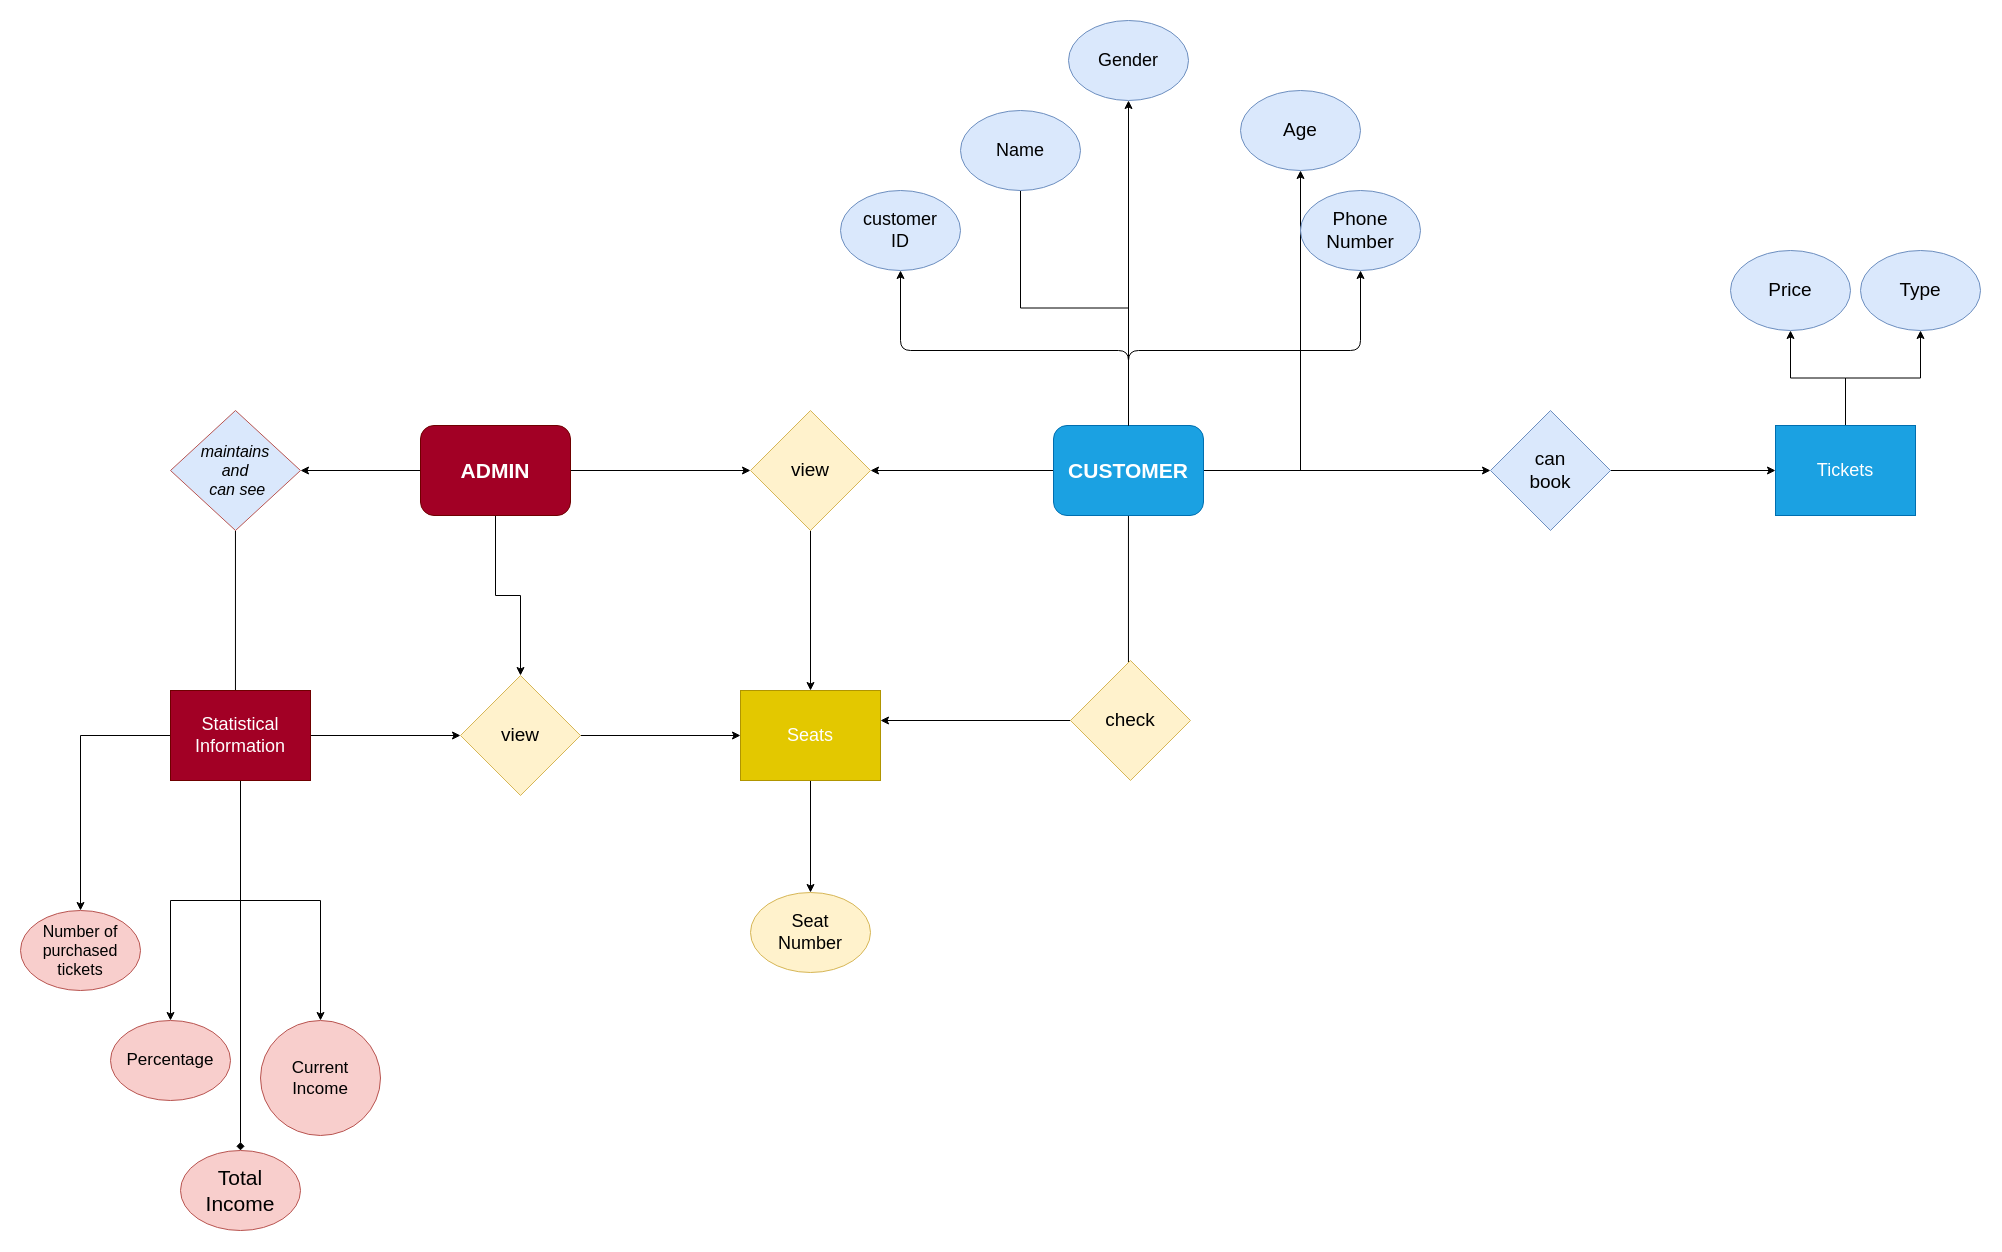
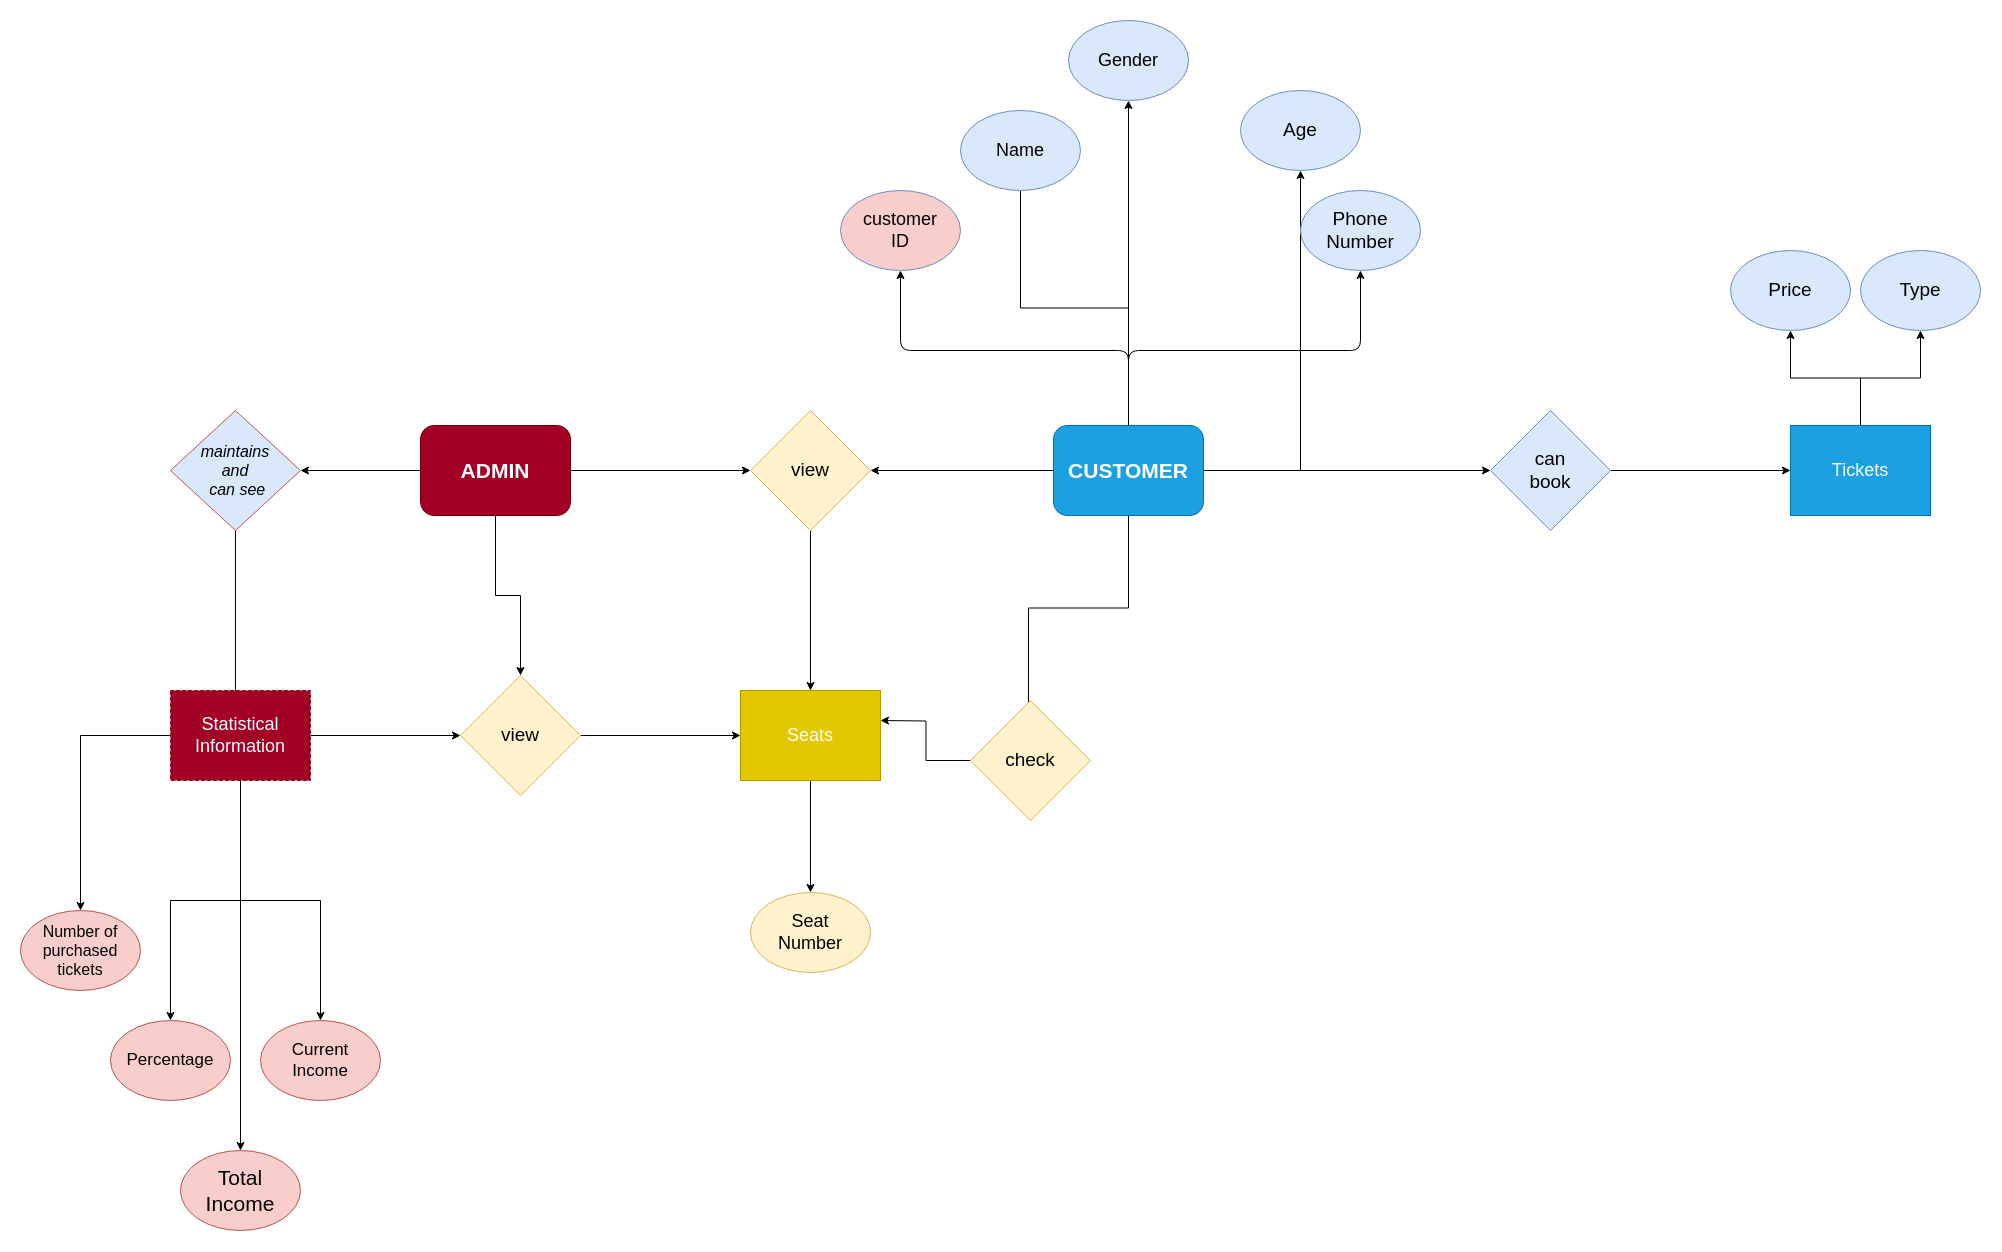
  <mxCell id="0" />
  <mxCell id="1" parent="0" />
  <mxCell id="2" style="edgeStyle=orthogonalEdgeStyle;rounded=0;orthogonalLoop=1;jettySize=auto;html=1;entryX=0;entryY=0.5;entryDx=0;entryDy=0;" edge="1" parent="1" source="5" target="19"><mxGeometry relative="1" as="geometry" /></mxCell>
  <mxCell id="3" style="edgeStyle=orthogonalEdgeStyle;rounded=0;orthogonalLoop=1;jettySize=auto;html=1;entryX=1;entryY=0.5;entryDx=0;entryDy=0;" edge="1" parent="1" source="5" target="7"><mxGeometry relative="1" as="geometry" /></mxCell>
  <mxCell id="4" style="edgeStyle=orthogonalEdgeStyle;rounded=0;orthogonalLoop=1;jettySize=auto;html=1;" edge="1" parent="1" source="5" target="35"><mxGeometry relative="1" as="geometry" /></mxCell>
  <mxCell id="5" value="&lt;font style=&quot;font-size: 21px&quot;&gt;&lt;b&gt;ADMIN&lt;/b&gt;&lt;/font&gt;" style="rounded=1;whiteSpace=wrap;html=1;fillColor=#a20025;strokeColor=#6F0000;fontColor=#ffffff;" vertex="1" parent="1"><mxGeometry x="420" y="425" width="150" height="90" as="geometry" /></mxCell>
  <mxCell id="6" style="edgeStyle=orthogonalEdgeStyle;rounded=0;orthogonalLoop=1;jettySize=auto;html=1;entryX=0.464;entryY=0.111;entryDx=0;entryDy=0;entryPerimeter=0;" edge="1" parent="1" source="7" target="13"><mxGeometry relative="1" as="geometry" /></mxCell>
  <mxCell id="7" value="&lt;i style=&quot;font-size: 16px&quot;&gt;maintains &lt;br&gt;and&lt;br&gt;&amp;nbsp;can see&lt;/i&gt;" style="rhombus;whiteSpace=wrap;html=1;fillColor=#dae8fc;strokeColor=#b85450;" vertex="1" parent="1"><mxGeometry x="170" y="410" width="130" height="120" as="geometry" /></mxCell>
  <mxCell id="8" style="edgeStyle=orthogonalEdgeStyle;rounded=0;orthogonalLoop=1;jettySize=auto;html=1;entryX=0.5;entryY=0;entryDx=0;entryDy=0;" edge="1" parent="1" source="13" target="14"><mxGeometry relative="1" as="geometry" /></mxCell>
  <mxCell id="9" style="edgeStyle=orthogonalEdgeStyle;rounded=0;orthogonalLoop=1;jettySize=auto;html=1;entryX=0.5;entryY=0;entryDx=0;entryDy=0;" edge="1" parent="1" source="13" target="15"><mxGeometry relative="1" as="geometry" /></mxCell>
  <mxCell id="10" style="edgeStyle=orthogonalEdgeStyle;rounded=0;orthogonalLoop=1;jettySize=auto;html=1;entryX=0.5;entryY=0;entryDx=0;entryDy=0;" edge="1" parent="1" source="13" target="16"><mxGeometry relative="1" as="geometry" /></mxCell>
- <mxCell id="11" style="edgeStyle=orthogonalEdgeStyle;rounded=0;orthogonalLoop=1;jettySize=auto;html=1;entryX=0.5;entryY=0;entryDx=0;entryDy=0;endArrow=diamond;" edge="1" parent="1" source="13" target="17"><mxGeometry relative="1" as="geometry" /></mxCell>
+ <mxCell id="11" style="edgeStyle=orthogonalEdgeStyle;rounded=0;orthogonalLoop=1;jettySize=auto;html=1;entryX=0.5;entryY=0;entryDx=0;entryDy=0;" edge="1" parent="1" source="13" target="17"><mxGeometry relative="1" as="geometry" /></mxCell>
  <mxCell id="12" style="edgeStyle=orthogonalEdgeStyle;rounded=0;orthogonalLoop=1;jettySize=auto;html=1;" edge="1" parent="1" source="13" target="35"><mxGeometry relative="1" as="geometry" /></mxCell>
- <mxCell id="13" value="&lt;font style=&quot;font-size: 18px&quot;&gt;Statistical&lt;br&gt;Information&lt;/font&gt;" style="rounded=0;whiteSpace=wrap;html=1;fillColor=#a20025;strokeColor=#6F0000;fontColor=#ffffff;" vertex="1" parent="1"><mxGeometry x="170" y="690" width="140" height="90" as="geometry" /></mxCell>
+ <mxCell id="13" value="&lt;font style=&quot;font-size: 18px&quot;&gt;Statistical&lt;br&gt;Information&lt;/font&gt;" style="rounded=0;whiteSpace=wrap;html=1;fillColor=#a20025;strokeColor=#6F0000;fontColor=#ffffff;dashed=1;" vertex="1" parent="1"><mxGeometry x="170" y="690" width="140" height="90" as="geometry" /></mxCell>
  <mxCell id="14" value="&lt;font style=&quot;font-size: 16px&quot;&gt;Number of purchased tickets&lt;/font&gt;" style="ellipse;whiteSpace=wrap;html=1;fillColor=#f8cecc;strokeColor=#b85450;" vertex="1" parent="1"><mxGeometry x="20" y="910" width="120" height="80" as="geometry" /></mxCell>
  <mxCell id="15" value="&lt;font style=&quot;font-size: 17px&quot;&gt;Percentage&lt;/font&gt;" style="ellipse;whiteSpace=wrap;html=1;fillColor=#f8cecc;strokeColor=#b85450;" vertex="1" parent="1"><mxGeometry x="110" y="1020" width="120" height="80" as="geometry" /></mxCell>
- <mxCell id="16" value="&lt;font style=&quot;font-size: 17px&quot;&gt;Current &lt;br&gt;Income&lt;/font&gt;" style="ellipse;whiteSpace=wrap;html=1;fillColor=#f8cecc;strokeColor=#b85450;" vertex="1" parent="1"><mxGeometry x="260" y="1020" width="120" height="115" as="geometry" /></mxCell>
+ <mxCell id="16" value="&lt;font style=&quot;font-size: 17px&quot;&gt;Current &lt;br&gt;Income&lt;/font&gt;" style="ellipse;whiteSpace=wrap;html=1;fillColor=#f8cecc;strokeColor=#b85450;" vertex="1" parent="1"><mxGeometry x="260" y="1020" width="120" height="80" as="geometry" /></mxCell>
  <mxCell id="17" value="&lt;font style=&quot;font-size: 21px&quot;&gt;Total Income&lt;/font&gt;" style="ellipse;whiteSpace=wrap;html=1;fillColor=#f8cecc;strokeColor=#b85450;" vertex="1" parent="1"><mxGeometry x="180" y="1150" width="120" height="80" as="geometry" /></mxCell>
  <mxCell id="18" style="edgeStyle=orthogonalEdgeStyle;rounded=0;orthogonalLoop=1;jettySize=auto;html=1;entryX=0.5;entryY=0;entryDx=0;entryDy=0;" edge="1" parent="1" source="19" target="37"><mxGeometry relative="1" as="geometry" /></mxCell>
  <mxCell id="19" value="&lt;font style=&quot;font-size: 19px&quot;&gt;view&lt;/font&gt;" style="rhombus;whiteSpace=wrap;html=1;fillColor=#fff2cc;strokeColor=#d6b656;" vertex="1" parent="1"><mxGeometry x="750" y="410" width="120" height="120" as="geometry" /></mxCell>
  <mxCell id="20" style="edgeStyle=orthogonalEdgeStyle;rounded=0;orthogonalLoop=1;jettySize=auto;html=1;entryX=1;entryY=0.5;entryDx=0;entryDy=0;" edge="1" parent="1" source="26" target="19"><mxGeometry relative="1" as="geometry" /></mxCell>
  <mxCell id="21" style="edgeStyle=orthogonalEdgeStyle;rounded=0;orthogonalLoop=1;jettySize=auto;html=1;entryX=0.483;entryY=0.167;entryDx=0;entryDy=0;entryPerimeter=0;" edge="1" parent="1" source="26" target="33"><mxGeometry relative="1" as="geometry" /></mxCell>
  <mxCell id="22" style="edgeStyle=orthogonalEdgeStyle;rounded=0;orthogonalLoop=1;jettySize=auto;html=1;entryX=0.5;entryY=1;entryDx=0;entryDy=0;" edge="1" parent="1" source="26" target="29"><mxGeometry relative="1" as="geometry" /></mxCell>
  <mxCell id="23" style="edgeStyle=orthogonalEdgeStyle;rounded=0;orthogonalLoop=1;jettySize=auto;html=1;entryX=0.5;entryY=1;entryDx=0;entryDy=0;" edge="1" parent="1" source="26" target="30"><mxGeometry relative="1" as="geometry" /></mxCell>
  <mxCell id="24" style="edgeStyle=orthogonalEdgeStyle;rounded=0;orthogonalLoop=1;jettySize=auto;html=1;entryX=0.5;entryY=1;entryDx=0;entryDy=0;endArrow=none;" edge="1" parent="1" source="26" target="28"><mxGeometry relative="1" as="geometry" /></mxCell>
  <mxCell id="25" style="edgeStyle=orthogonalEdgeStyle;rounded=0;orthogonalLoop=1;jettySize=auto;html=1;entryX=0;entryY=0.5;entryDx=0;entryDy=0;" edge="1" parent="1" source="26" target="40"><mxGeometry relative="1" as="geometry" /></mxCell>
  <mxCell id="26" value="&lt;span style=&quot;font-size: 21px&quot;&gt;&lt;b&gt;CUSTOMER&lt;/b&gt;&lt;/span&gt;" style="rounded=1;whiteSpace=wrap;html=1;fillColor=#1ba1e2;strokeColor=#006EAF;fontColor=#ffffff;" vertex="1" parent="1"><mxGeometry x="1053" y="425" width="150" height="90" as="geometry" /></mxCell>
- <mxCell id="27" value="&lt;font style=&quot;font-size: 18px&quot;&gt;customer &lt;br&gt;ID&lt;/font&gt;" style="ellipse;whiteSpace=wrap;html=1;fillColor=#dae8fc;strokeColor=#6c8ebf;" vertex="1" parent="1"><mxGeometry x="840" y="190" width="120" height="80" as="geometry" /></mxCell>
+ <mxCell id="27" value="&lt;font style=&quot;font-size: 18px&quot;&gt;customer &lt;br&gt;ID&lt;/font&gt;" style="ellipse;whiteSpace=wrap;html=1;fillColor=#f8cecc;strokeColor=#6c8ebf;" vertex="1" parent="1"><mxGeometry x="840" y="190" width="120" height="80" as="geometry" /></mxCell>
  <mxCell id="28" value="&lt;font style=&quot;font-size: 18px&quot;&gt;Name&lt;/font&gt;" style="ellipse;whiteSpace=wrap;html=1;fillColor=#dae8fc;strokeColor=#6c8ebf;" vertex="1" parent="1"><mxGeometry x="960" y="110" width="120" height="80" as="geometry" /></mxCell>
  <mxCell id="29" value="&lt;font style=&quot;font-size: 18px&quot;&gt;Gender&lt;/font&gt;" style="ellipse;whiteSpace=wrap;html=1;fillColor=#dae8fc;strokeColor=#6c8ebf;" vertex="1" parent="1"><mxGeometry x="1068" y="20" width="120" height="80" as="geometry" /></mxCell>
  <mxCell id="30" value="&lt;font style=&quot;font-size: 19px&quot;&gt;Age&lt;/font&gt;" style="ellipse;whiteSpace=wrap;html=1;fillColor=#dae8fc;strokeColor=#6c8ebf;" vertex="1" parent="1"><mxGeometry x="1240" y="90" width="120" height="80" as="geometry" /></mxCell>
  <mxCell id="31" value="&lt;font style=&quot;font-size: 19px&quot;&gt;Phone&lt;br&gt;Number&lt;/font&gt;" style="ellipse;whiteSpace=wrap;html=1;fillColor=#dae8fc;strokeColor=#6c8ebf;" vertex="1" parent="1"><mxGeometry x="1300" y="190" width="120" height="80" as="geometry" /></mxCell>
  <mxCell id="32" style="edgeStyle=orthogonalEdgeStyle;rounded=0;orthogonalLoop=1;jettySize=auto;html=1;" edge="1" parent="1" source="33"><mxGeometry relative="1" as="geometry"><mxPoint x="880" y="720" as="targetPoint" /></mxGeometry></mxCell>
- <mxCell id="33" value="&lt;font style=&quot;font-size: 19px&quot;&gt;check&lt;/font&gt;" style="rhombus;whiteSpace=wrap;html=1;fillColor=#fff2cc;strokeColor=#d6b656;" vertex="1" parent="1"><mxGeometry x="1070" y="660" width="120" height="120" as="geometry" /></mxCell>
+ <mxCell id="33" value="&lt;font style=&quot;font-size: 19px&quot;&gt;check&lt;/font&gt;" style="rhombus;whiteSpace=wrap;html=1;fillColor=#fff2cc;strokeColor=#d6b656;" vertex="1" parent="1"><mxGeometry x="970" y="700" width="120" height="120" as="geometry" /></mxCell>
  <mxCell id="34" style="edgeStyle=orthogonalEdgeStyle;rounded=0;orthogonalLoop=1;jettySize=auto;html=1;entryX=0;entryY=0.5;entryDx=0;entryDy=0;" edge="1" parent="1" source="35" target="37"><mxGeometry relative="1" as="geometry" /></mxCell>
  <mxCell id="35" value="&lt;font style=&quot;font-size: 19px&quot;&gt;view&lt;/font&gt;" style="rhombus;whiteSpace=wrap;html=1;fillColor=#fff2cc;strokeColor=#d6b656;" vertex="1" parent="1"><mxGeometry x="460" y="675" width="120" height="120" as="geometry" /></mxCell>
  <mxCell id="36" style="edgeStyle=orthogonalEdgeStyle;rounded=0;orthogonalLoop=1;jettySize=auto;html=1;entryX=0.5;entryY=0;entryDx=0;entryDy=0;" edge="1" parent="1" source="37" target="38"><mxGeometry relative="1" as="geometry" /></mxCell>
  <mxCell id="37" value="&lt;span style=&quot;font-size: 18px&quot;&gt;Seats&lt;/span&gt;" style="rounded=0;whiteSpace=wrap;html=1;fillColor=#e3c800;strokeColor=#B09500;fontColor=#ffffff;" vertex="1" parent="1"><mxGeometry x="740" y="690" width="140" height="90" as="geometry" /></mxCell>
  <mxCell id="38" value="&lt;font style=&quot;font-size: 18px&quot;&gt;Seat&lt;br&gt;Number&lt;/font&gt;" style="ellipse;whiteSpace=wrap;html=1;fillColor=#fff2cc;strokeColor=#d6b656;" vertex="1" parent="1"><mxGeometry x="750" y="892" width="120" height="80" as="geometry" /></mxCell>
  <mxCell id="39" style="edgeStyle=orthogonalEdgeStyle;rounded=0;orthogonalLoop=1;jettySize=auto;html=1;entryX=0;entryY=0.5;entryDx=0;entryDy=0;" edge="1" parent="1" source="40" target="43"><mxGeometry relative="1" as="geometry" /></mxCell>
  <mxCell id="40" value="&lt;span style=&quot;font-size: 19px&quot;&gt;can&lt;br&gt;book&lt;br&gt;&lt;/span&gt;" style="rhombus;whiteSpace=wrap;html=1;fillColor=#dae8fc;strokeColor=#6c8ebf;" vertex="1" parent="1"><mxGeometry x="1490" y="410" width="120" height="120" as="geometry" /></mxCell>
  <mxCell id="41" style="edgeStyle=orthogonalEdgeStyle;rounded=0;orthogonalLoop=1;jettySize=auto;html=1;entryX=0.5;entryY=1;entryDx=0;entryDy=0;" edge="1" parent="1" source="43" target="44"><mxGeometry relative="1" as="geometry" /></mxCell>
  <mxCell id="42" style="edgeStyle=orthogonalEdgeStyle;rounded=0;orthogonalLoop=1;jettySize=auto;html=1;entryX=0.5;entryY=1;entryDx=0;entryDy=0;" edge="1" parent="1" source="43" target="45"><mxGeometry relative="1" as="geometry" /></mxCell>
- <mxCell id="43" value="&lt;span style=&quot;font-size: 18px&quot;&gt;Tickets&lt;/span&gt;" style="rounded=0;whiteSpace=wrap;html=1;fillColor=#1ba1e2;strokeColor=#006EAF;fontColor=#ffffff;" vertex="1" parent="1"><mxGeometry x="1775" y="425" width="140" height="90" as="geometry" /></mxCell>
+ <mxCell id="43" value="&lt;span style=&quot;font-size: 18px&quot;&gt;Tickets&lt;/span&gt;" style="rounded=0;whiteSpace=wrap;html=1;fillColor=#1ba1e2;strokeColor=#006EAF;fontColor=#ffffff;" vertex="1" parent="1"><mxGeometry x="1790" y="425" width="140" height="90" as="geometry" /></mxCell>
  <mxCell id="44" value="&lt;font style=&quot;font-size: 19px&quot;&gt;Price&lt;/font&gt;" style="ellipse;whiteSpace=wrap;html=1;fillColor=#dae8fc;strokeColor=#6c8ebf;" vertex="1" parent="1"><mxGeometry x="1730" y="250" width="120" height="80" as="geometry" /></mxCell>
  <mxCell id="45" value="&lt;font style=&quot;font-size: 19px&quot;&gt;Type&lt;/font&gt;" style="ellipse;whiteSpace=wrap;html=1;fillColor=#dae8fc;strokeColor=#6c8ebf;" vertex="1" parent="1"><mxGeometry x="1860" y="250" width="120" height="80" as="geometry" /></mxCell>
  <mxCell id="46" value="" style="endArrow=classic;html=1;entryX=0.5;entryY=1;entryDx=0;entryDy=0;exitX=0.5;exitY=0;exitDx=0;exitDy=0;" edge="1" parent="1" source="26" target="27"><mxGeometry width="50" height="50" relative="1" as="geometry"><mxPoint x="910" y="370" as="sourcePoint" /><mxPoint x="960" y="320" as="targetPoint" /><Array as="points"><mxPoint x="1128" y="350" /><mxPoint x="900" y="350" /></Array></mxGeometry></mxCell>
  <mxCell id="47" value="" style="endArrow=classic;html=1;entryX=0.5;entryY=1;entryDx=0;entryDy=0;exitX=0.5;exitY=0;exitDx=0;exitDy=0;" edge="1" parent="1" source="26" target="31"><mxGeometry width="50" height="50" relative="1" as="geometry"><mxPoint x="910" y="370" as="sourcePoint" /><mxPoint x="960" y="320" as="targetPoint" /><Array as="points"><mxPoint x="1128" y="350" /><mxPoint x="1360" y="350" /></Array></mxGeometry></mxCell>
